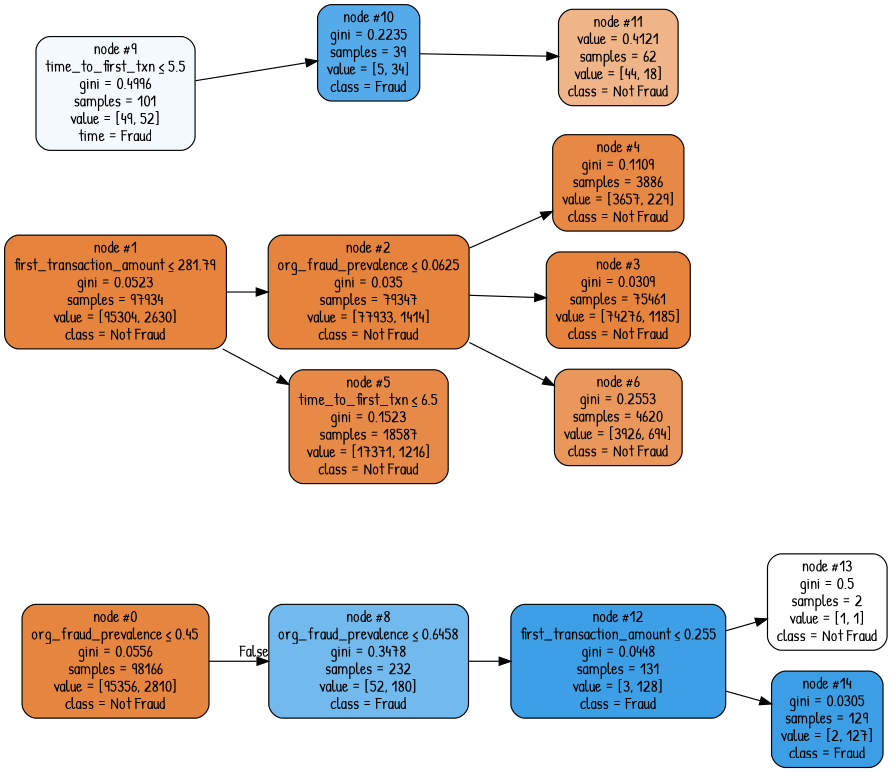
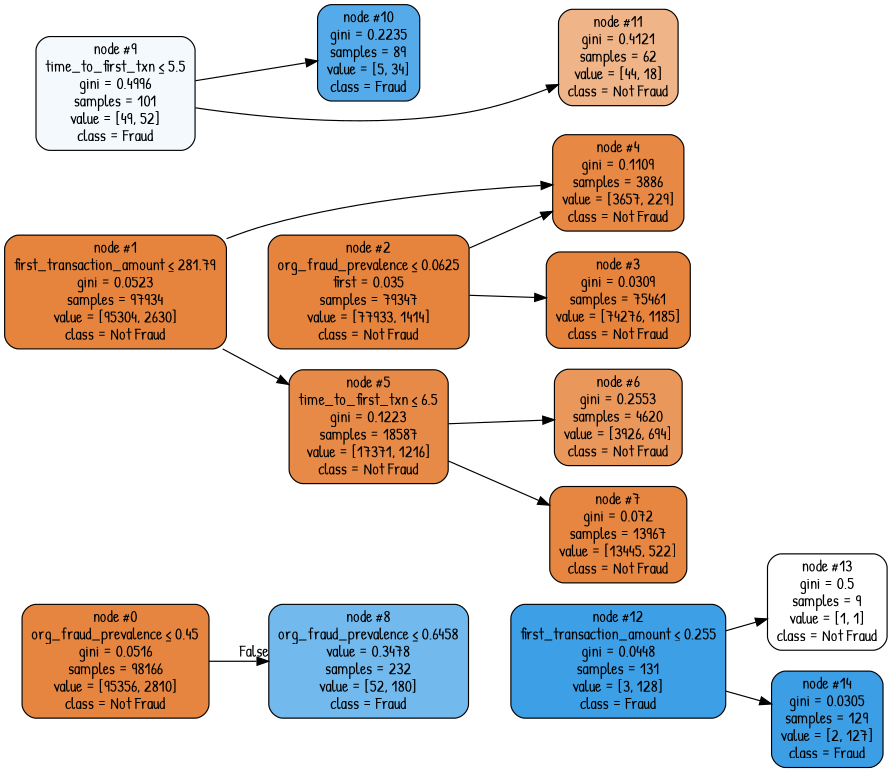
  digraph {
    fontname="Patrick Hand"
    rankdir=LR
    node [color=black fontname="Patrick Hand" shape=box style="filled, rounded"]
    edge [fontname="Patrick Hand"]
-   n1 [fillcolor="#e58139f7" label=<node &#35;0<br/>org_fraud_prevalence &le; 0.45<br/>gini = 0.0556<br/>samples = 98166<br/>value = [95356, 2810]<br/>class = Not Fraud>]
-   n2 [fillcolor="#399de5b5" label=<node &#35;8<br/>org_fraud_prevalence &le; 0.6458<br/>gini = 0.3478<br/>samples = 232<br/>value = [52, 180]<br/>class = Fraud>]
+   n1 [fillcolor="#e58139f7" label=<node &#35;0<br/>org_fraud_prevalence &le; 0.45<br/>gini = 0.0516<br/>samples = 98166<br/>value = [95356, 2810]<br/>class = Not Fraud>]
+   n2 [fillcolor="#399de5b5" label=<node &#35;8<br/>org_fraud_prevalence &le; 0.6458<br/>value = 0.3478<br/>samples = 232<br/>value = [52, 180]<br/>class = Fraud>]
    n3 [fillcolor="#e58139f8" label=<node &#35;1<br/>first_transaction_amount &le; 281.79<br/>gini = 0.0523<br/>samples = 97934<br/>value = [95304, 2630]<br/>class = Not Fraud>]
-   n4 [fillcolor="#e58139fa" label=<node &#35;2<br/>org_fraud_prevalence &le; 0.0625<br/>gini = 0.035<br/>samples = 79347<br/>value = [77933, 1414]<br/>class = Not Fraud>]
-   n5 [fillcolor="#e58139ed" label=<node &#35;5<br/>time_to_first_txn &le; 6.5<br/>gini = 0.1523<br/>samples = 18587<br/>value = [17371, 1216]<br/>class = Not Fraud>]
+   n4 [fillcolor="#e58139fa" label=<node &#35;2<br/>org_fraud_prevalence &le; 0.0625<br/>first = 0.035<br/>samples = 79347<br/>value = [77933, 1414]<br/>class = Not Fraud>]
+   n5 [fillcolor="#e58139ed" label=<node &#35;5<br/>time_to_first_txn &le; 6.5<br/>gini = 0.1223<br/>samples = 18587<br/>value = [17371, 1216]<br/>class = Not Fraud>]
    n6 [fillcolor="#399de5f9" label=<node &#35;12<br/>first_transaction_amount &le; 0.255<br/>gini = 0.0448<br/>samples = 131<br/>value = [3, 128]<br/>class = Fraud>]
    n7 [fillcolor="#e58139fb" label=<node &#35;3<br/>gini = 0.0309<br/>samples = 75461<br/>value = [74276, 1185]<br/>class = Not Fraud>]
    n8 [fillcolor="#e58139ef" label=<node &#35;4<br/>gini = 0.1109<br/>samples = 3886<br/>value = [3657, 229]<br/>class = Not Fraud>]
    n9 [fillcolor="#e58139d2" label=<node &#35;6<br/>gini = 0.2553<br/>samples = 4620<br/>value = [3926, 694]<br/>class = Not Fraud>]
-   n11 [fillcolor="#399de50f" label=<node &#35;9<br/>time_to_first_txn &le; 5.5<br/>gini = 0.4996<br/>samples = 101<br/>value = [49, 52]<br/>time = Fraud>]
-   n12 [fillcolor="#399de5da" label=<node &#35;10<br/>gini = 0.2235<br/>samples = 39<br/>value = [5, 34]<br/>class = Fraud>]
-   n13 [fillcolor="#e5813997" label=<node &#35;11<br/>value = 0.4121<br/>samples = 62<br/>value = [44, 18]<br/>class = Not Fraud>]
-   n14 [fillcolor="#e5813900" label=<node &#35;13<br/>gini = 0.5<br/>samples = 2<br/>value = [1, 1]<br/>class = Not Fraud>]
+   n10 [fillcolor="#e58139f5" label=<node &#35;7<br/>gini = 0.072<br/>samples = 13967<br/>value = [13445, 522]<br/>class = Not Fraud>]
+   n11 [fillcolor="#399de50f" label=<node &#35;9<br/>time_to_first_txn &le; 5.5<br/>gini = 0.4996<br/>samples = 101<br/>value = [49, 52]<br/>class = Fraud>]
+   n12 [fillcolor="#399de5da" label=<node &#35;10<br/>gini = 0.2235<br/>samples = 89<br/>value = [5, 34]<br/>class = Fraud>]
+   n13 [fillcolor="#e5813997" label=<node &#35;11<br/>gini = 0.4121<br/>samples = 62<br/>value = [44, 18]<br/>class = Not Fraud>]
+   n14 [fillcolor="#e5813900" label=<node &#35;13<br/>gini = 0.5<br/>samples = 9<br/>value = [1, 1]<br/>class = Not Fraud>]
    n15 [fillcolor="#399de5fb" label=<node &#35;14<br/>gini = 0.0305<br/>samples = 129<br/>value = [2, 127]<br/>class = Fraud>]
    n1 -> n2 [headlabel=False labelangle=-45 labeldistance=2.5]
-   n2 -> n6
-   n3 -> n4
+   n3 -> n8
    n3 -> n5
    n4 -> n7
    n4 -> n8
-   n4 -> n9
+   n5 -> n9
+   n5 -> n10
    n6 -> n14
    n6 -> n15
    n11 -> n12
-   n12 -> n13
+   n11 -> n13
  }
